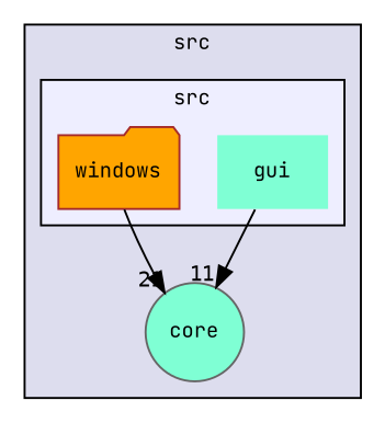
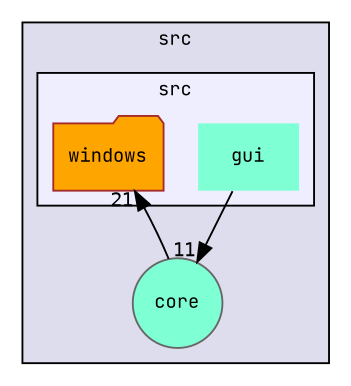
  digraph {
    compound=true
    fontname="JetBrains Mono"
    node [color=gray40 fillcolor=aquamarine fontname="JetBrains Mono" fontsize=10 style=filled]
    edge [fontname="JetBrains Mono" labeldistance=1.5 labelfontname=Helvetica labelfontsize=10]
    n1 [label=gui shape=plaintext]
    n2 [color=brown fillcolor=orange label=windows shape=folder]
    n3 [label=core shape=circle]
    subgraph cluster_1 {
      bgcolor="#ddddee"
      fontsize=10
      label=src
      pencolor=black
      n3
      subgraph cluster_2 {
        bgcolor="#eeeeff"
        fontsize=10
        label=src
        pencolor=black
        n1
        n2
      }
    }
    n1 -> n3 [headlabel=11]
-   n2 -> n3 [headlabel=21]
+   n3 -> n2 [headlabel=21]
  }
